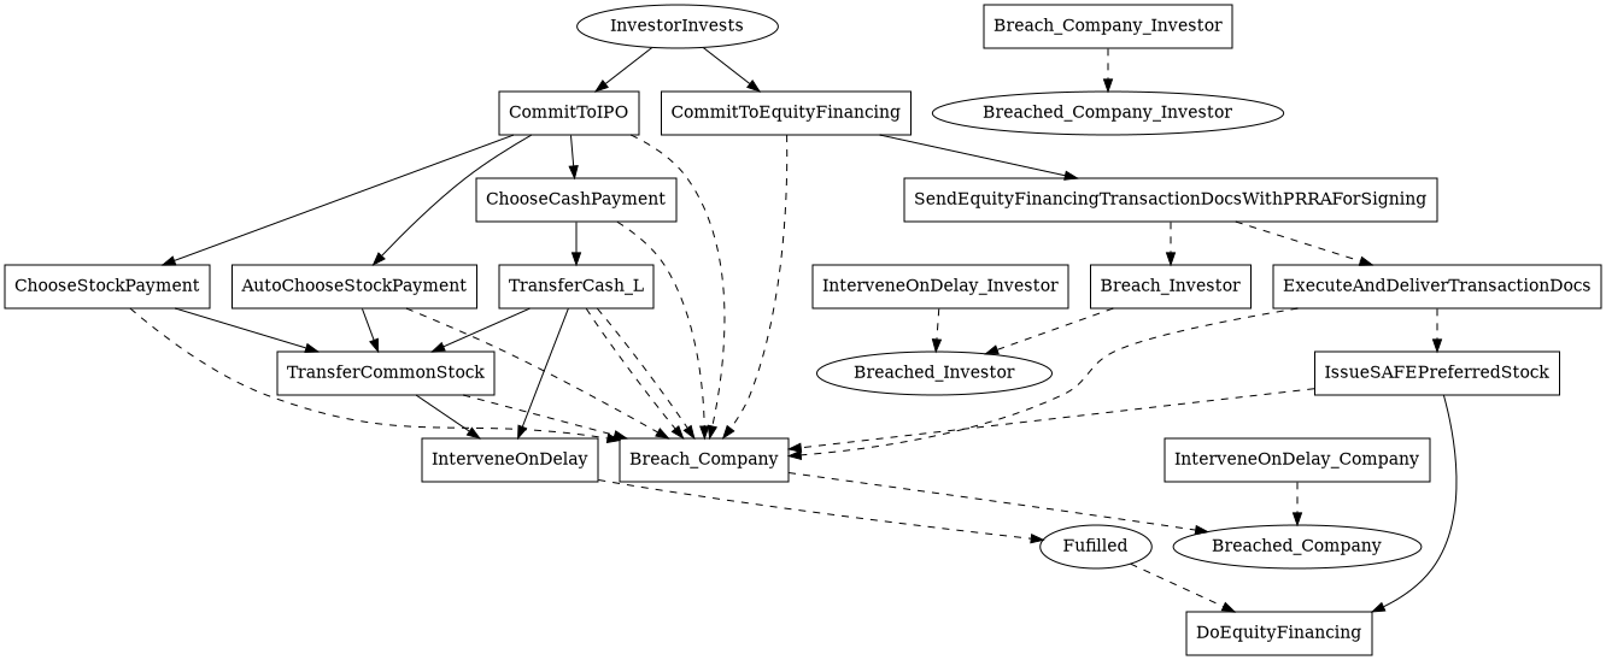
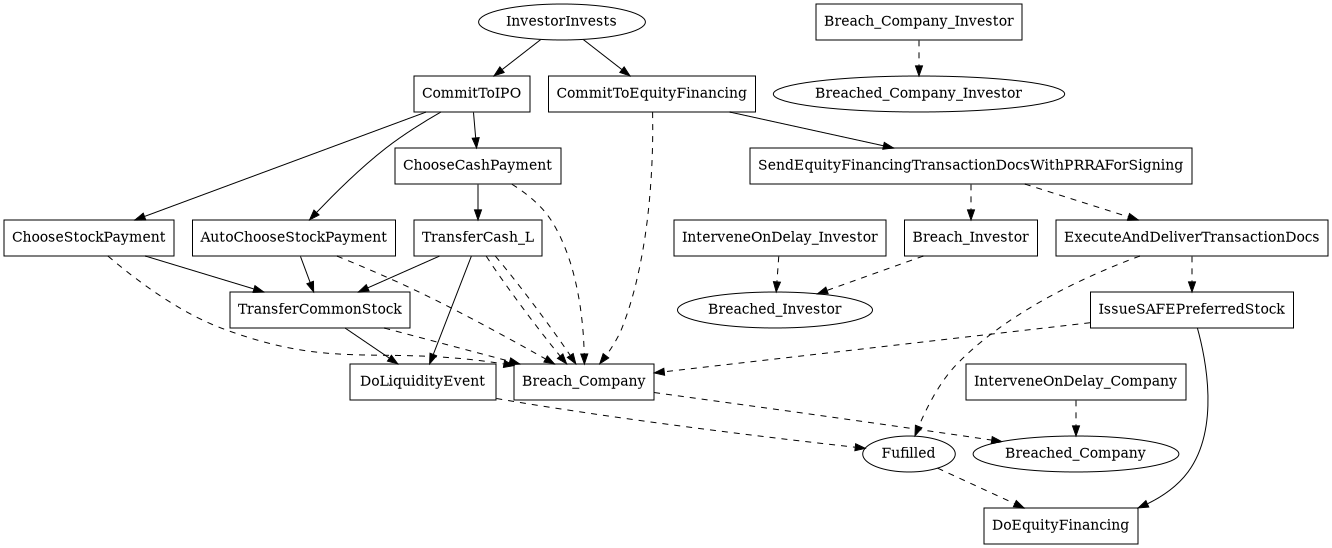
  digraph {
    node [shape=box]
    edge [style=dashed]
    n1 [label=Fufilled shape=""]
    n2 [label=DoEquityFinancing]
    n3 [label=InvestorInvests shape=""]
    n4 [label=CommitToEquityFinancing]
    n5 [label=CommitToIPO]
    n6 [label=SendEquityFinancingTransactionDocsWithPRRAForSigning]
    n7 [label=Breach_Company]
    n8 [label=AutoChooseStockPayment]
    n9 [label=ChooseStockPayment]
    n10 [label=ChooseCashPayment]
    n11 [label=Breached_Investor shape=""]
    n12 [label=Breached_Company shape=""]
    n13 [label=Breached_Company_Investor shape=""]
    n14 [label=ExecuteAndDeliverTransactionDocs]
    n15 [label=Breach_Investor]
    n16 [label=IssueSAFEPreferredStock]
    n17 [label=TransferCommonStock]
    n18 [label=TransferCash_L]
-   n19 [label=InterveneOnDelay]
+   n19 [label=DoLiquidityEvent]
    n20 [label=Breach_Company_Investor]
    n21 [label=InterveneOnDelay_Investor]
    n22 [label=InterveneOnDelay_Company]
    n1 -> n2
    n3 -> n4 [style=""]
    n3 -> n5 [style=""]
    n4 -> n6 [style=""]
    n4 -> n7
-   n5 -> n7
    n5 -> n8 [style=""]
    n5 -> n9 [style=""]
    n5 -> n10 [style=""]
    n6 -> n14
    n6 -> n15
    n7 -> n12
    n8 -> n7
    n8 -> n17 [style=""]
    n9 -> n7
    n9 -> n17 [style=""]
    n10 -> n7
    n10 -> n18 [style=""]
-   n14 -> n7
+   n14 -> n1
    n14 -> n16
    n15 -> n11
    n16 -> n2 [style=""]
    n16 -> n7
    n17 -> n7
    n17 -> n19 [style=""]
    n18 -> n7
    n18 -> n7
    n18 -> n17 [style=""]
    n18 -> n19 [style=""]
    n19 -> n1
    n20 -> n13
    n21 -> n11
    n22 -> n12
  }
